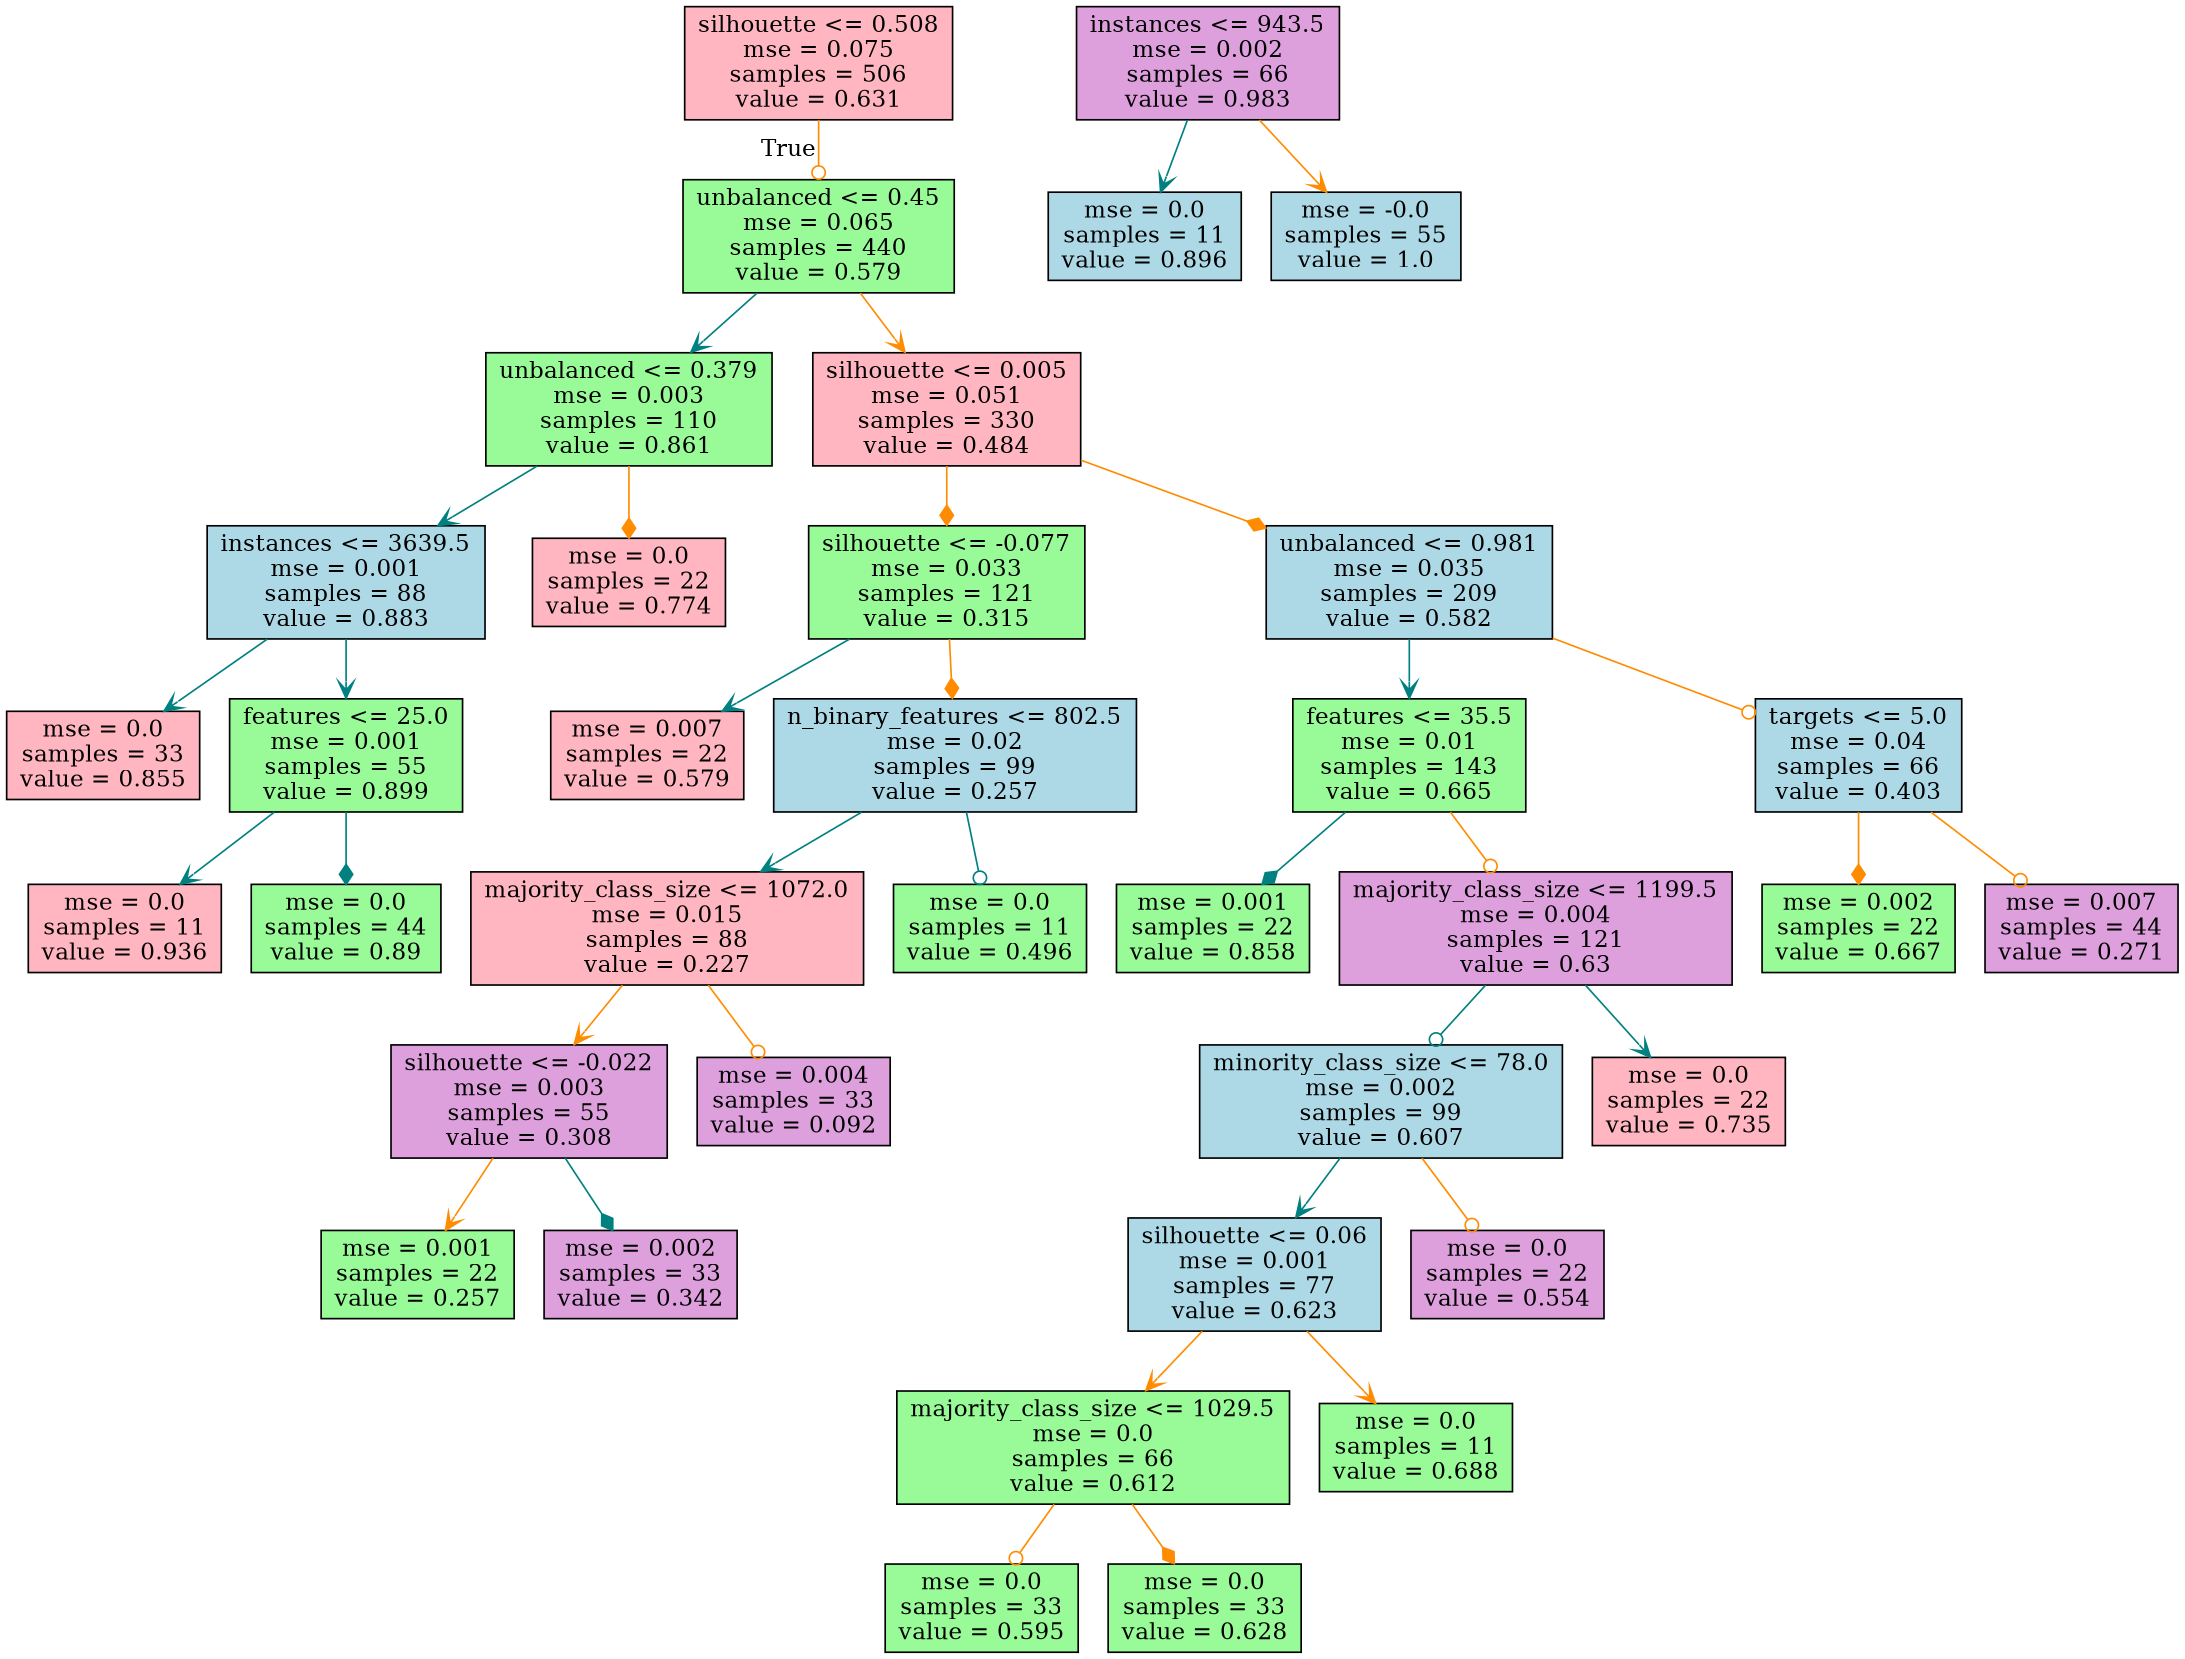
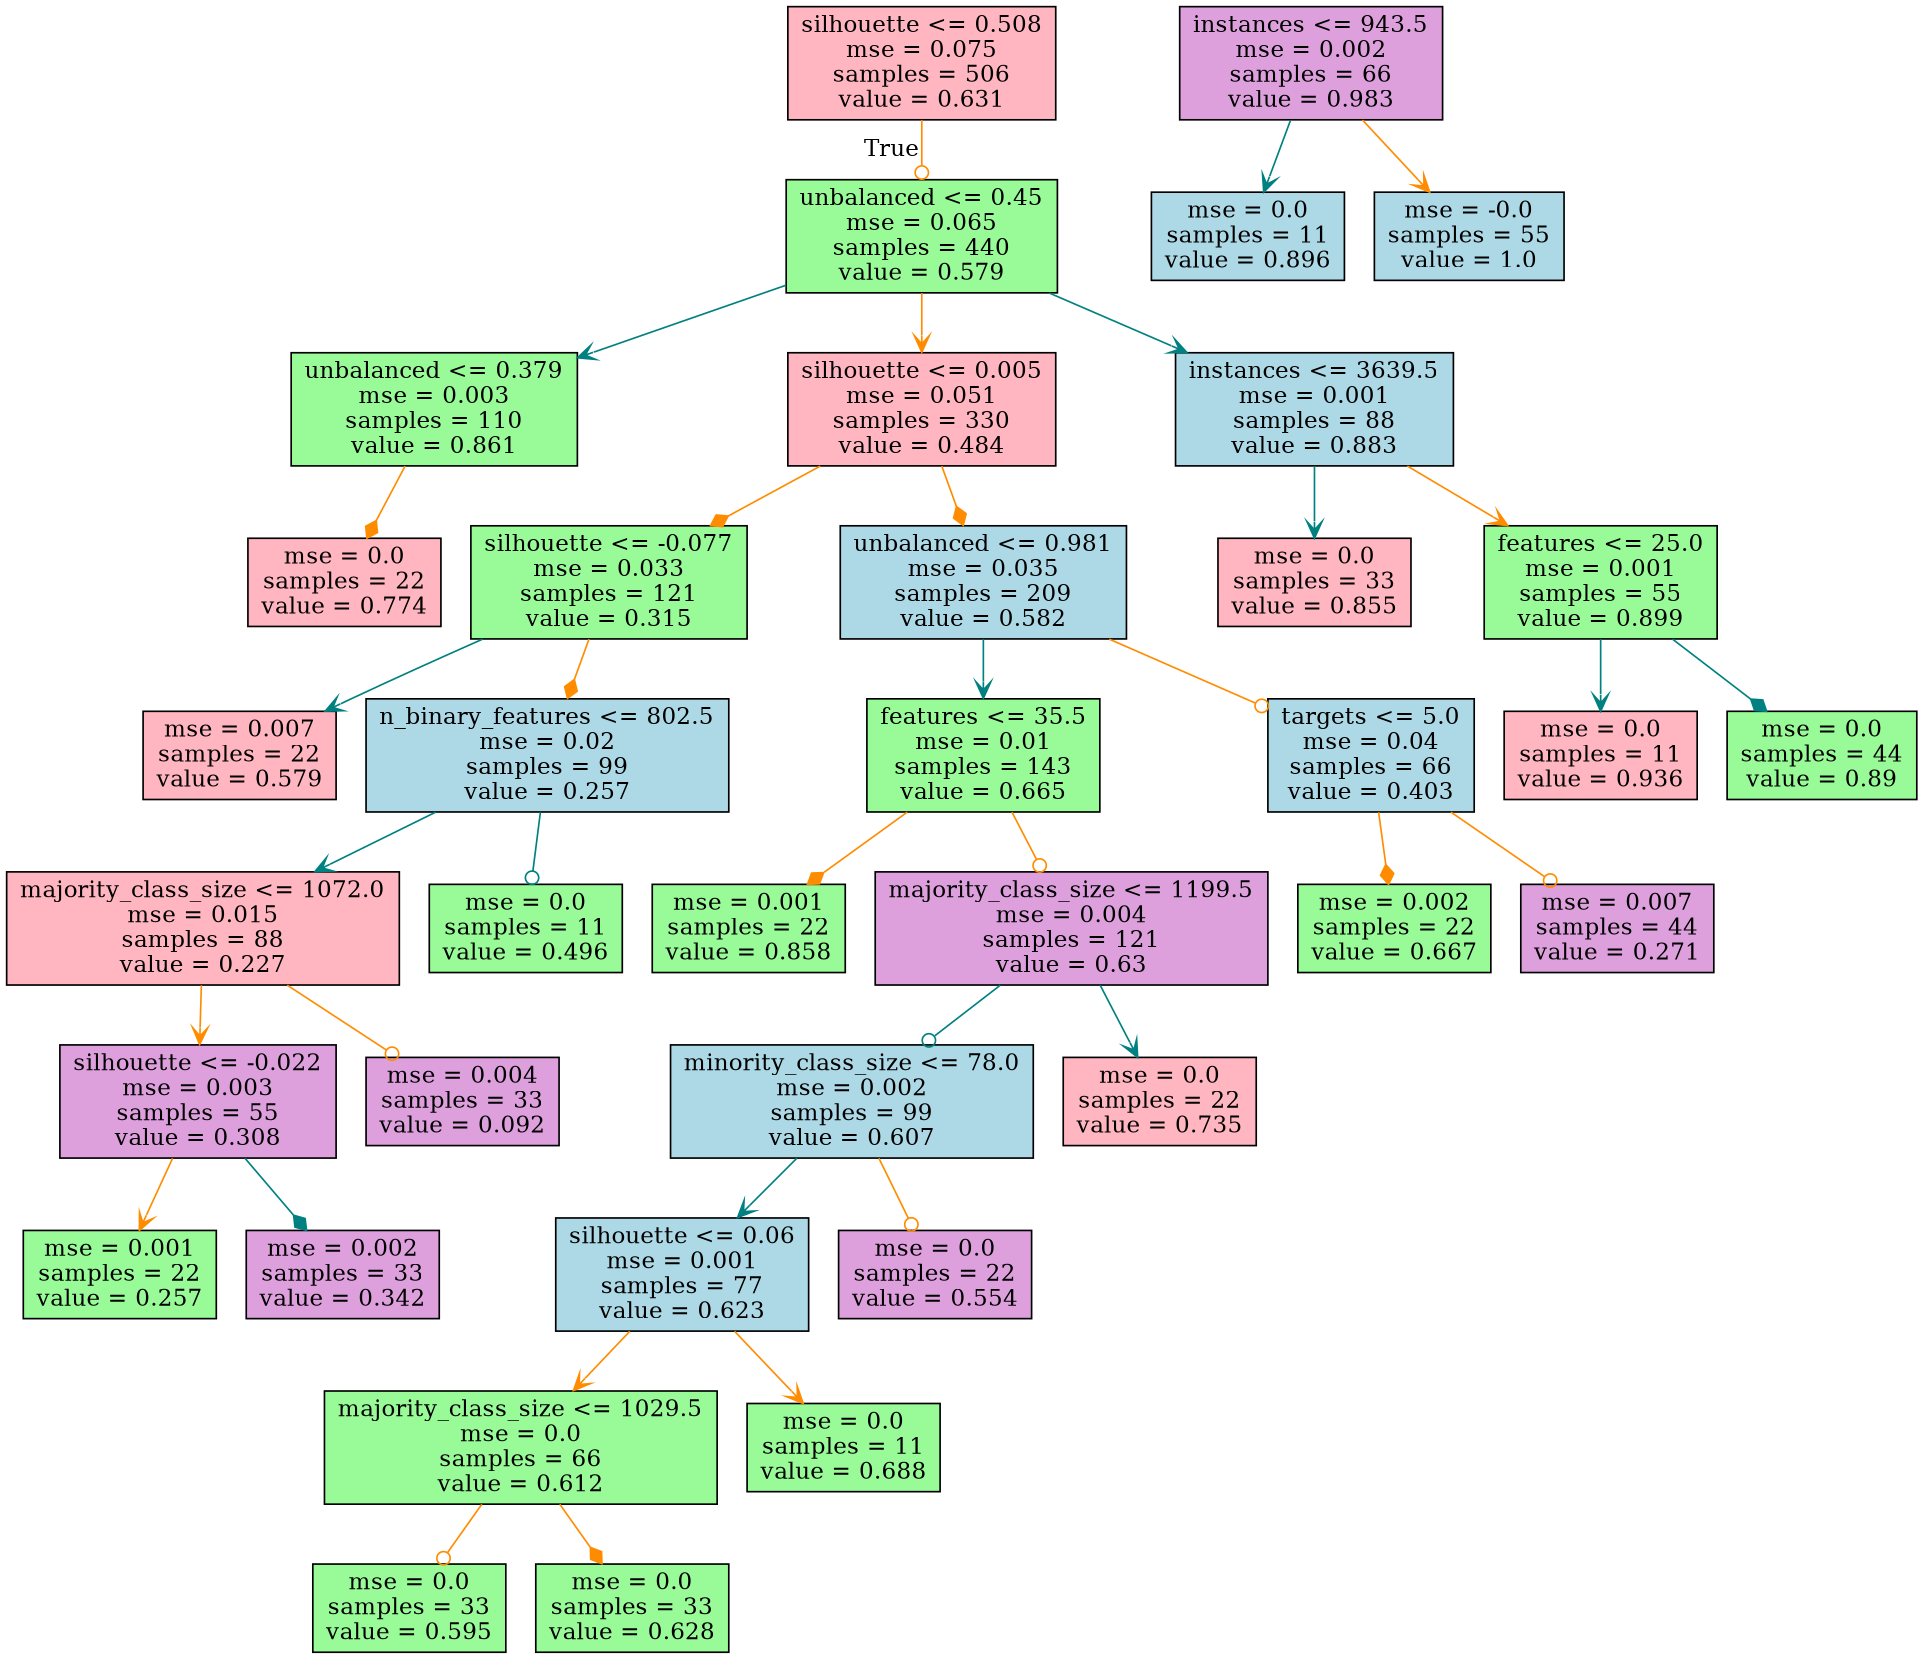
  digraph {
    node [fillcolor=palegreen shape=box style=filled]
    edge [arrowhead=vee color=darkorange]
    n1 [fillcolor=lightpink label="silhouette <= 0.508\nmse = 0.075\nsamples = 506\nvalue = 0.631"]
    n2 [label="unbalanced <= 0.45\nmse = 0.065\nsamples = 440\nvalue = 0.579"]
    n3 [label="unbalanced <= 0.379\nmse = 0.003\nsamples = 110\nvalue = 0.861"]
    n4 [fillcolor=lightpink label="silhouette <= 0.005\nmse = 0.051\nsamples = 330\nvalue = 0.484"]
    n5 [fillcolor=plum label="instances <= 943.5\nmse = 0.002\nsamples = 66\nvalue = 0.983"]
    n6 [fillcolor=lightblue label="mse = 0.0\nsamples = 11\nvalue = 0.896"]
    n7 [fillcolor=lightblue label="mse = -0.0\nsamples = 55\nvalue = 1.0"]
    n8 [fillcolor=lightblue label="instances <= 3639.5\nmse = 0.001\nsamples = 88\nvalue = 0.883"]
    n9 [fillcolor=lightpink label="mse = 0.0\nsamples = 22\nvalue = 0.774"]
    n10 [label="silhouette <= -0.077\nmse = 0.033\nsamples = 121\nvalue = 0.315"]
    n11 [fillcolor=lightblue label="unbalanced <= 0.981\nmse = 0.035\nsamples = 209\nvalue = 0.582"]
    n12 [fillcolor=lightpink label="mse = 0.0\nsamples = 33\nvalue = 0.855"]
    n13 [label="features <= 25.0\nmse = 0.001\nsamples = 55\nvalue = 0.899"]
    n14 [fillcolor=lightpink label="mse = 0.0\nsamples = 11\nvalue = 0.936"]
    n15 [label="mse = 0.0\nsamples = 44\nvalue = 0.89"]
    n16 [fillcolor=lightpink label="mse = 0.007\nsamples = 22\nvalue = 0.579"]
    n17 [fillcolor=lightblue label="n_binary_features <= 802.5\nmse = 0.02\nsamples = 99\nvalue = 0.257"]
    n18 [label="features <= 35.5\nmse = 0.01\nsamples = 143\nvalue = 0.665"]
    n19 [fillcolor=lightblue label="targets <= 5.0\nmse = 0.04\nsamples = 66\nvalue = 0.403"]
    n20 [fillcolor=lightpink label="majority_class_size <= 1072.0\nmse = 0.015\nsamples = 88\nvalue = 0.227"]
    n21 [label="mse = 0.0\nsamples = 11\nvalue = 0.496"]
    n22 [fillcolor=plum label="silhouette <= -0.022\nmse = 0.003\nsamples = 55\nvalue = 0.308"]
    n23 [fillcolor=plum label="mse = 0.004\nsamples = 33\nvalue = 0.092"]
    n24 [label="mse = 0.001\nsamples = 22\nvalue = 0.257"]
    n25 [fillcolor=plum label="mse = 0.002\nsamples = 33\nvalue = 0.342"]
    n26 [label="mse = 0.001\nsamples = 22\nvalue = 0.858"]
    n27 [fillcolor=plum label="majority_class_size <= 1199.5\nmse = 0.004\nsamples = 121\nvalue = 0.63"]
    n28 [label="mse = 0.002\nsamples = 22\nvalue = 0.667"]
    n29 [fillcolor=plum label="mse = 0.007\nsamples = 44\nvalue = 0.271"]
    n30 [fillcolor=lightblue label="minority_class_size <= 78.0\nmse = 0.002\nsamples = 99\nvalue = 0.607"]
    n31 [fillcolor=lightpink label="mse = 0.0\nsamples = 22\nvalue = 0.735"]
    n32 [fillcolor=lightblue label="silhouette <= 0.06\nmse = 0.001\nsamples = 77\nvalue = 0.623"]
    n33 [fillcolor=plum label="mse = 0.0\nsamples = 22\nvalue = 0.554"]
    n34 [label="majority_class_size <= 1029.5\nmse = 0.0\nsamples = 66\nvalue = 0.612"]
    n35 [label="mse = 0.0\nsamples = 11\nvalue = 0.688"]
    n36 [label="mse = 0.0\nsamples = 33\nvalue = 0.595"]
    n37 [label="mse = 0.0\nsamples = 33\nvalue = 0.628"]
    n1 -> n2 [arrowhead=odot headlabel=True labelangle=45 labeldistance=2.5]
    n2 -> n3 [color=teal]
    n2 -> n4
-   n3 -> n8 [color=teal]
+   n2 -> n8 [color=teal]
    n3 -> n9 [arrowhead=diamond]
    n4 -> n10 [arrowhead=diamond]
    n4 -> n11 [arrowhead=diamond]
    n5 -> n6 [color=teal]
    n5 -> n7
    n8 -> n12 [color=teal]
-   n8 -> n13 [color=teal]
+   n8 -> n13
    n10 -> n16 [color=teal]
    n10 -> n17 [arrowhead=diamond]
    n11 -> n18 [color=teal]
    n11 -> n19 [arrowhead=odot]
    n13 -> n14 [color=teal]
    n13 -> n15 [arrowhead=diamond color=teal]
    n17 -> n20 [color=teal]
    n17 -> n21 [arrowhead=odot color=teal]
-   n18 -> n26 [arrowhead=diamond color=teal]
+   n18 -> n26 [arrowhead=diamond]
    n18 -> n27 [arrowhead=odot]
    n19 -> n28 [arrowhead=diamond]
    n19 -> n29 [arrowhead=odot]
    n20 -> n22
    n20 -> n23 [arrowhead=odot]
    n22 -> n24
    n22 -> n25 [arrowhead=diamond color=teal]
    n27 -> n30 [arrowhead=odot color=teal]
    n27 -> n31 [color=teal]
    n30 -> n32 [color=teal]
    n30 -> n33 [arrowhead=odot]
    n32 -> n34
    n32 -> n35
    n34 -> n36 [arrowhead=odot]
    n34 -> n37 [arrowhead=diamond]
  }
